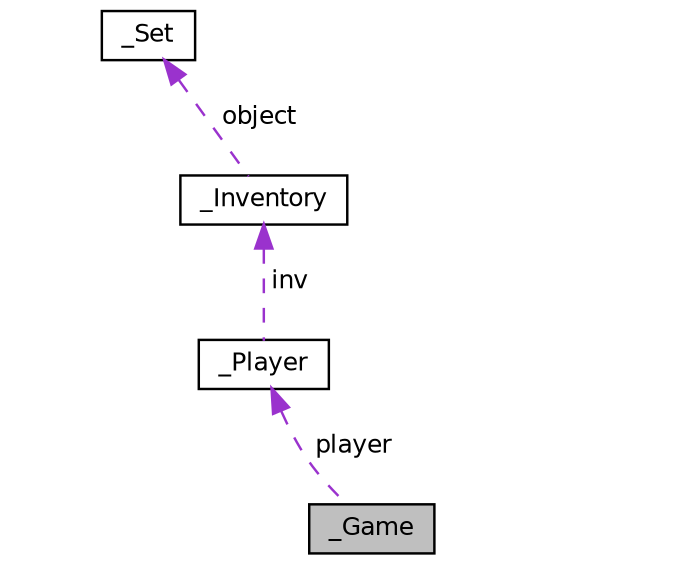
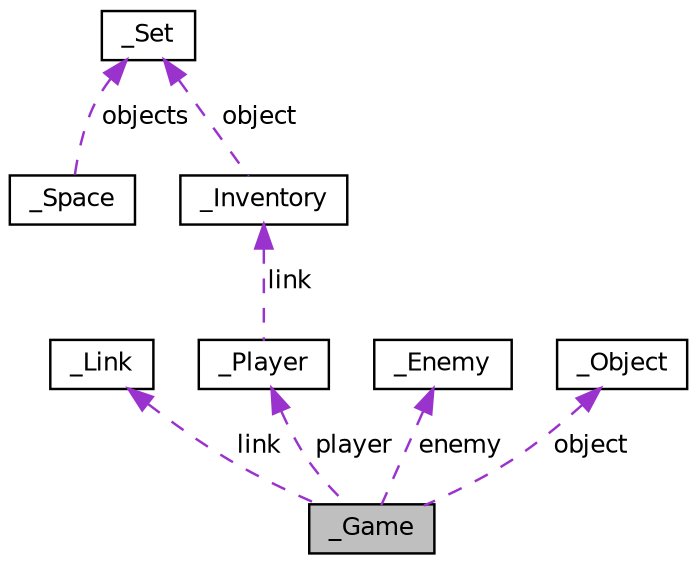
  digraph {
    node [color=black fillcolor=white fontname=Helvetica fontsize=10 shape=record style=filled]
    edge [color=darkorchid3 dir=back fontname=Helvetica fontsize=10 labelfontname=Helvetica labelfontsize=10 style=dashed]
    n1 [fillcolor=grey75 fontcolor=black height=0.2 label=_Game width=0.4]
+   n2 [height=0.2 label=_Link width=0.4]
+   n3 [height=0.2 label=_Space width=0.4]
    n4 [height=0.2 label=_Set width=0.4]
    n5 [height=0.2 label=_Inventory width=0.4]
    n6 [height=0.2 label=_Player width=0.4]
+   n7 [height=0.2 label=_Enemy width=0.4]
+   n8 [height=0.2 label=_Object width=0.4]
+   n2 -> n1 [label=" link"]
+   n4 -> n3 [label=" objects"]
    n4 -> n5 [label=" object"]
-   n5 -> n6 [label=" inv"]
+   n5 -> n6 [label=" link"]
    n6 -> n1 [label=" player"]
+   n7 -> n1 [label=" enemy"]
+   n8 -> n1 [label=" object"]
  }
